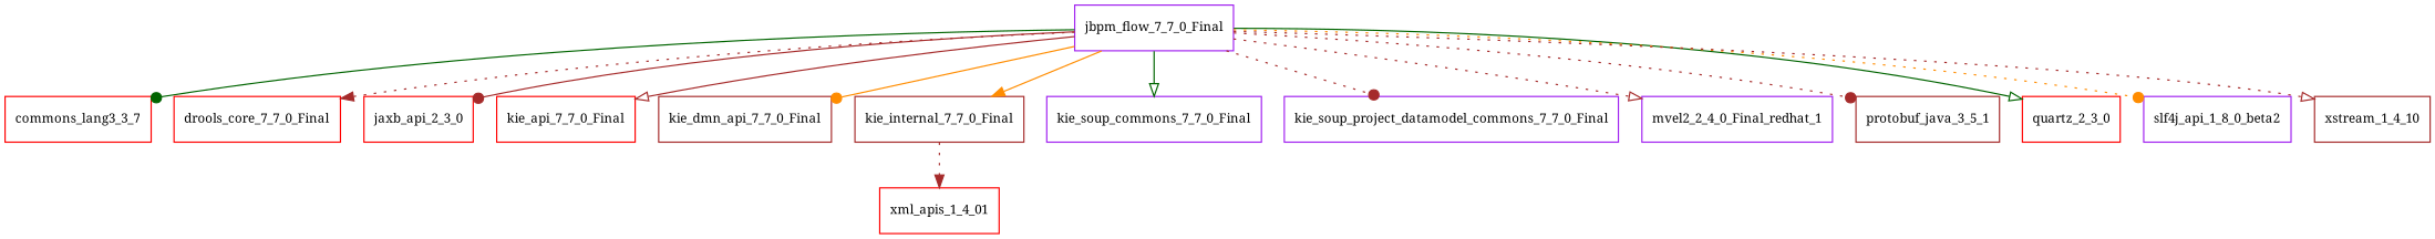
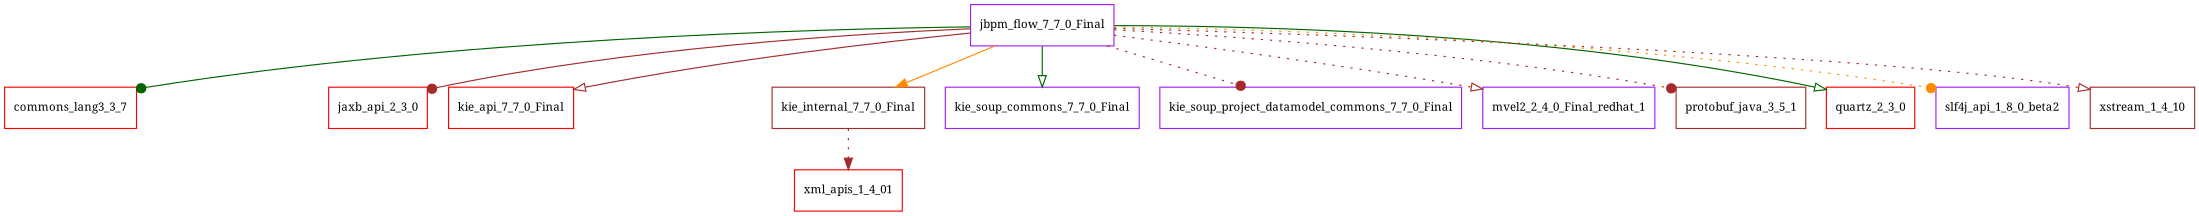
  digraph {
    fontname="Noto Serif"
    node [color=red fontname="Noto Serif" fontsize=10.0 shape=box]
    edge [arrowhead=dot color=brown fontname="Noto Serif" style=solid]
    jbpm_flow_7_7_0_Final [color=purple]
    commons_lang3_3_7
-   drools_core_7_7_0_Final
    jaxb_api_2_3_0
    kie_api_7_7_0_Final
-   kie_dmn_api_7_7_0_Final [color=brown]
    kie_internal_7_7_0_Final [color=brown]
    kie_soup_commons_7_7_0_Final [color=purple]
    kie_soup_project_datamodel_commons_7_7_0_Final [color=purple]
    mvel2_2_4_0_Final_redhat_1 [color=purple]
    protobuf_java_3_5_1 [color=brown]
    quartz_2_3_0
    slf4j_api_1_8_0_beta2 [color=purple]
    xstream_1_4_10 [color=brown]
    xml_apis_1_4_01
    jbpm_flow_7_7_0_Final -> commons_lang3_3_7 [color=darkgreen]
-   jbpm_flow_7_7_0_Final -> drools_core_7_7_0_Final [arrowhead=normal style=dotted]
    jbpm_flow_7_7_0_Final -> jaxb_api_2_3_0
    jbpm_flow_7_7_0_Final -> kie_api_7_7_0_Final [arrowhead=onormal]
-   jbpm_flow_7_7_0_Final -> kie_dmn_api_7_7_0_Final [color=darkorange]
    jbpm_flow_7_7_0_Final -> kie_internal_7_7_0_Final [arrowhead=normal color=darkorange]
    jbpm_flow_7_7_0_Final -> kie_soup_commons_7_7_0_Final [arrowhead=onormal color=darkgreen]
    jbpm_flow_7_7_0_Final -> kie_soup_project_datamodel_commons_7_7_0_Final [style=dotted]
    jbpm_flow_7_7_0_Final -> mvel2_2_4_0_Final_redhat_1 [arrowhead=onormal style=dotted]
    jbpm_flow_7_7_0_Final -> protobuf_java_3_5_1 [style=dotted]
    jbpm_flow_7_7_0_Final -> quartz_2_3_0 [arrowhead=onormal color=darkgreen]
    jbpm_flow_7_7_0_Final -> slf4j_api_1_8_0_beta2 [color=darkorange style=dotted]
    jbpm_flow_7_7_0_Final -> xstream_1_4_10 [arrowhead=onormal style=dotted]
    kie_internal_7_7_0_Final -> xml_apis_1_4_01 [arrowhead=normal style=dotted]
  }
